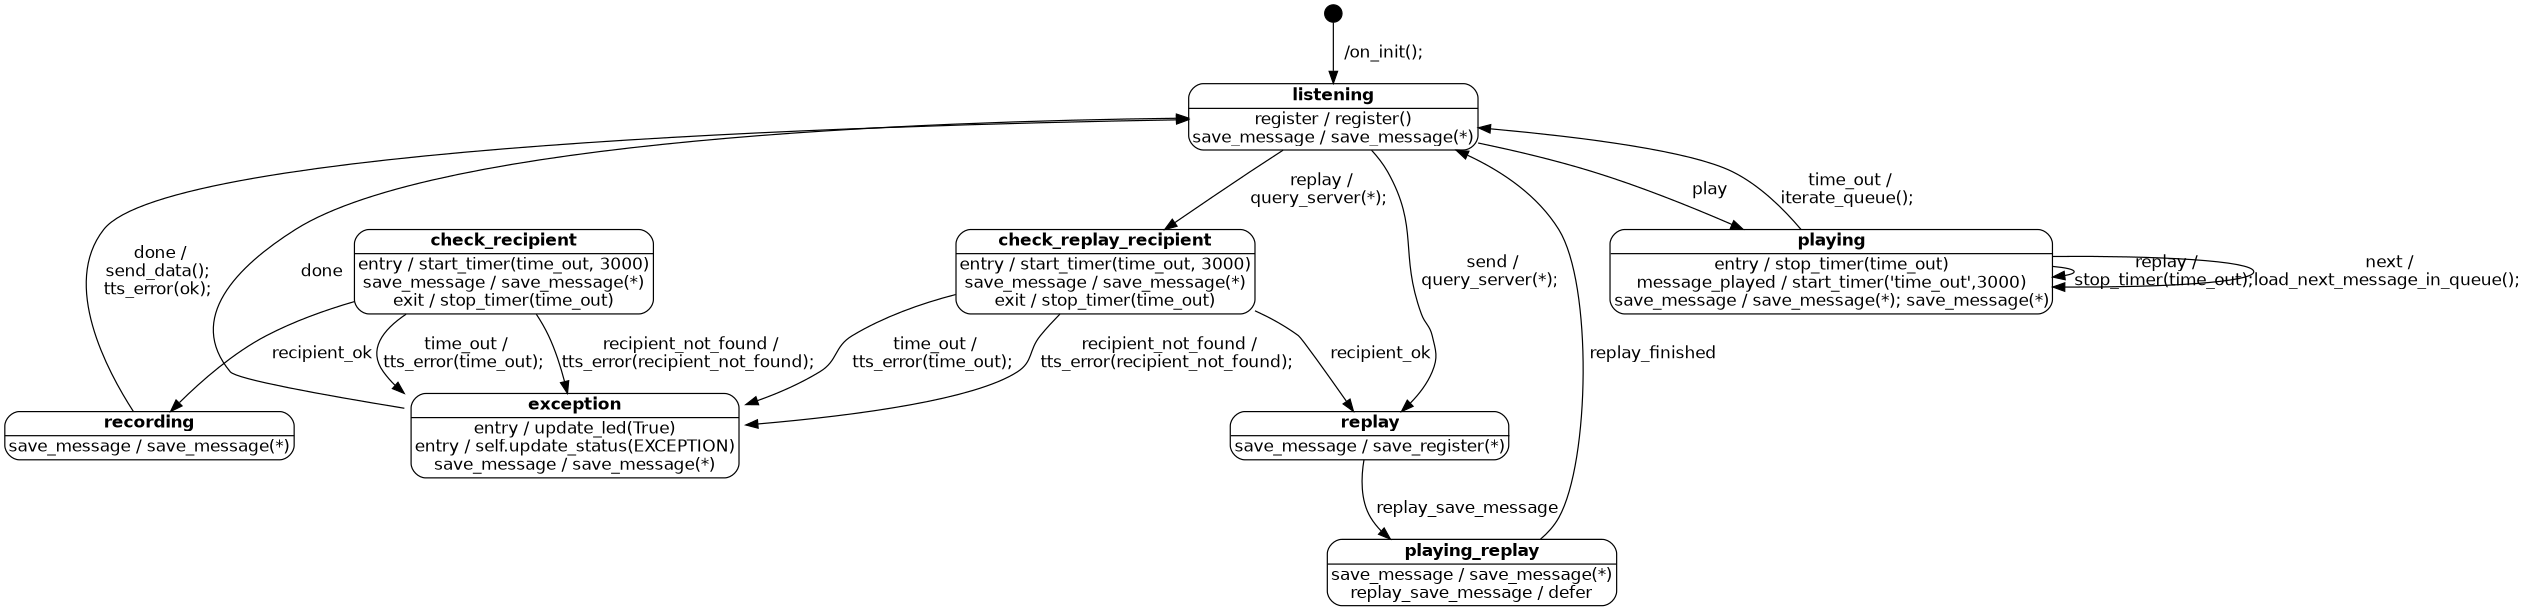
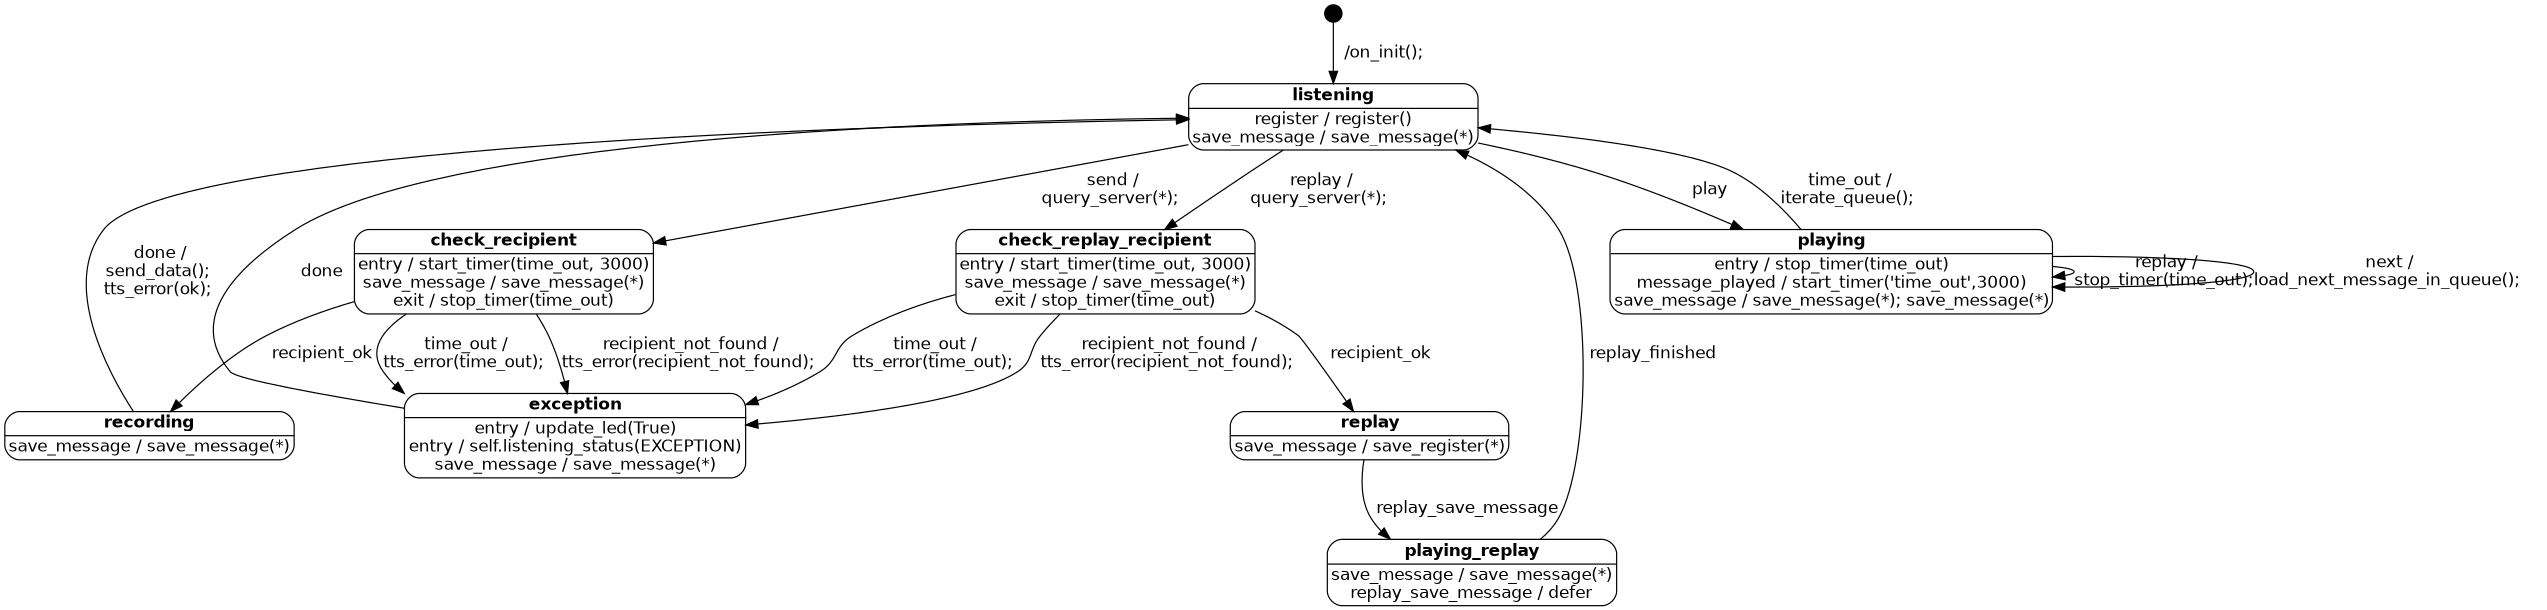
  digraph {
    node [fontname=Helvetica shape=plaintext style=rounded margin=0]
    edge [fontname=Helvetica]
    initial [shape=point width=0.2 margin=""]
    n2 [label=<<TABLE BORDER="1" CELLBORDER="0" CELLSPACING="0" STYLE="ROUNDED"><TR><TD><B>listening</B></TD></TR> <HR/><TR><TD ALIGN="LEFT">register / register()<BR/>save_message / save_message(*)<BR/></TD></TR></TABLE>>]
    n3 [label=<<TABLE BORDER="1" CELLBORDER="0" CELLSPACING="0" STYLE="ROUNDED"><TR><TD><B>check_recipient</B></TD></TR> <HR/><TR><TD ALIGN="LEFT">entry / start_timer(time_out, 3000)<BR/>save_message / save_message(*)<BR/>exit / stop_timer(time_out)<BR/></TD></TR></TABLE>>]
    n4 [label=<<TABLE BORDER="1" CELLBORDER="0" CELLSPACING="0" STYLE="ROUNDED"><TR><TD><B>check_replay_recipient</B></TD></TR> <HR/><TR><TD ALIGN="LEFT">entry / start_timer(time_out, 3000)<BR/>save_message / save_message(*)<BR/>exit / stop_timer(time_out)<BR/></TD></TR></TABLE>>]
    n5 [label=<<TABLE BORDER="1" CELLBORDER="0" CELLSPACING="0" STYLE="ROUNDED"><TR><TD><B>playing</B></TD></TR> <HR/><TR><TD ALIGN="LEFT">entry / stop_timer(time_out)<BR/>message_played / start_timer('time_out',3000)<BR/>save_message / save_message(*); save_message(*)<BR/></TD></TR></TABLE>>]
    n6 [label=<<TABLE BORDER="1" CELLBORDER="0" CELLSPACING="0" STYLE="ROUNDED"><TR><TD><B>recording</B></TD></TR> <HR/><TR><TD ALIGN="LEFT">save_message / save_message(*)<BR/></TD></TR></TABLE>>]
-   n7 [label=<<TABLE BORDER="1" CELLBORDER="0" CELLSPACING="0" STYLE="ROUNDED"><TR><TD><B>exception</B></TD></TR> <HR/><TR><TD ALIGN="LEFT">entry / update_led(True)<BR/>entry / self.update_status(EXCEPTION)<BR/>save_message / save_message(*)<BR/></TD></TR></TABLE>>]
+   n7 [label=<<TABLE BORDER="1" CELLBORDER="0" CELLSPACING="0" STYLE="ROUNDED"><TR><TD><B>exception</B></TD></TR> <HR/><TR><TD ALIGN="LEFT">entry / update_led(True)<BR/>entry / self.listening_status(EXCEPTION)<BR/>save_message / save_message(*)<BR/></TD></TR></TABLE>>]
    n8 [label=<<TABLE BORDER="1" CELLBORDER="0" CELLSPACING="0" STYLE="ROUNDED"><TR><TD><B>replay</B></TD></TR> <HR/><TR><TD ALIGN="LEFT">save_message / save_register(*)<BR/></TD></TR></TABLE>>]
    n9 [label=<<TABLE BORDER="1" CELLBORDER="0" CELLSPACING="0" STYLE="ROUNDED"><TR><TD><B>playing_replay</B></TD></TR> <HR/><TR><TD ALIGN="LEFT">save_message / save_message(*)<BR/>replay_save_message / defer<BR/></TD></TR></TABLE>>]
    initial -> n2 [label="  /on_init();\n"]
-   n2 -> n8 [label=" send /\nquery_server(*);\n"]
+   n2 -> n3 [label=" send /\nquery_server(*);\n"]
    n2 -> n4 [label=" replay /\nquery_server(*);\n"]
    n2 -> n5 [label=" play"]
    n3 -> n6 [label=" recipient_ok"]
    n3 -> n7 [label=" recipient_not_found /\ntts_error(recipient_not_found);\n"]
    n3 -> n7 [label=" time_out /\ntts_error(time_out);\n"]
    n4 -> n7 [label=" recipient_not_found /\ntts_error(recipient_not_found);\n"]
    n4 -> n7 [label=" time_out /\ntts_error(time_out);\n"]
    n4 -> n8 [label=" recipient_ok"]
    n5 -> n2 [label=" time_out /\niterate_queue();\n"]
    n5 -> n5 [label=" replay /\nstop_timer(time_out);\n"]
    n5 -> n5 [label=" next /\nload_next_message_in_queue();\n"]
    n6 -> n2 [label=" done /\nsend_data();\ntts_error(ok);\n"]
    n7 -> n2 [label=" done"]
    n8 -> n9 [label=" replay_save_message"]
    n9 -> n2 [label=" replay_finished"]
  }
